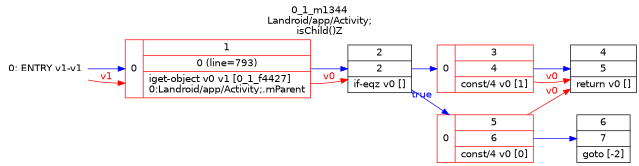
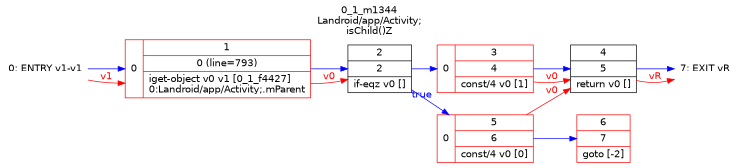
  digraph {
    fontname="DejaVu Sans"
    label="0_1_m1344\nLandroid/app/Activity;\nisChild()Z"
    labelloc=t
    rankdir=LR
    node [fontname="DejaVu Sans" shape=record]
    edge [color=blue fontcolor=blue fontname="DejaVu Sans" weight=100]
    n1 [label="0: ENTRY v1-v1" shape=plaintext]
    n2 [color=red label="{0|{1|0 (line=793)|iget-object v0 v1 [0_1_f4427]\l0:Landroid/app/Activity;.mParent\l}}"]
    n3 [label="2|2|if-eqz v0 []\l"]
    n4 [color=red label="{0|{3|4|const/4 v0 [1]\l}}"]
    n5 [color=red label="{0|{5|6|const/4 v0 [0]\l}}"]
    n6 [label="4|5|return v0 []\l"]
-   n7 [label="6|7|goto [-2]\l"]
+   n7 [label="6|7|goto [-2]\l" color=red]
+   n8 [label="7: EXIT vR" shape=plaintext]
    n1 -> n2
    n1 -> n2 [color=red fontcolor=red label=v1 weight=""]
    n2 -> n3
    n2 -> n3 [color=red fontcolor=red label=v0 weight=""]
    n3 -> n4
    n3 -> n5 [taillabel=true weight=10]
    n4 -> n6
    n4 -> n6 [color=red fontcolor=red label=v0 weight=""]
    n5 -> n6 [color=red fontcolor=red label=v0 weight=""]
    n5 -> n7
+   n6 -> n8
+   n6 -> n8 [color=red fontcolor=red label=vR weight=""]
  }
